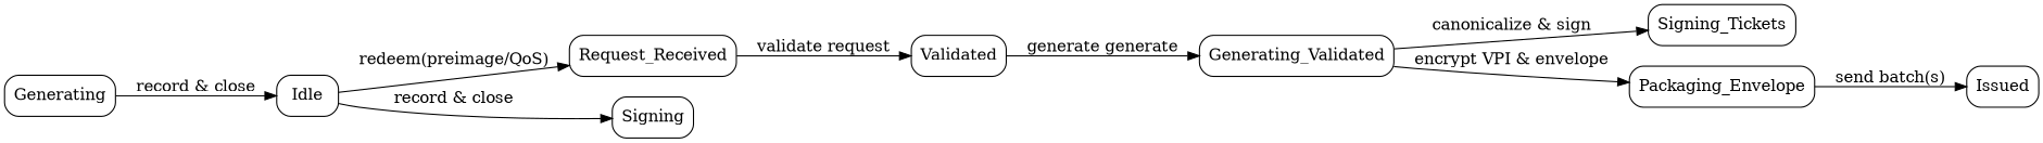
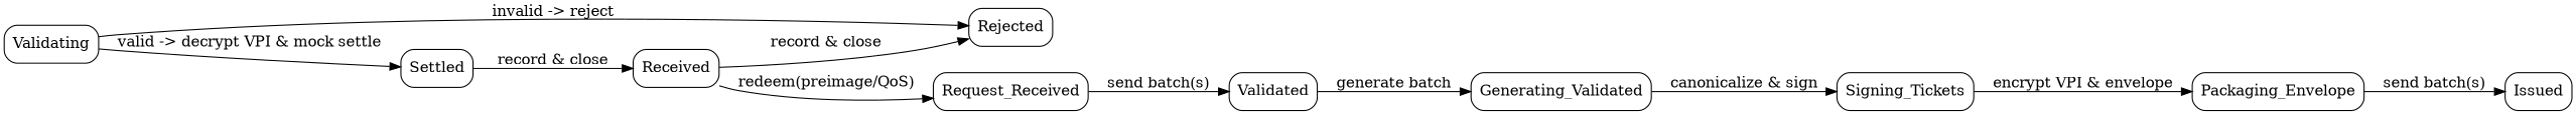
  digraph {
    rankdir=LR
    node [shape=box style=rounded]
-   Idle
+   Idle [label=Received]
    Request_Received
-   Rejected [label=Signing]
+   Rejected
    Validated
    n5 [label=Generating_Validated]
    Signing_Tickets
    Packaging_Envelope
    Issued
-   Settled [label=Generating]
+   Validating
+   Settled
    Idle -> Request_Received [label="redeem(preimage/QoS)"]
    Idle -> Rejected [label="record & close"]
-   Request_Received -> Validated [label="validate request"]
-   Validated -> n5 [label="generate generate"]
+   Request_Received -> Validated [label="send batch(s)"]
+   Validated -> n5 [label="generate batch"]
    n5 -> Signing_Tickets [label="canonicalize & sign"]
-   n5 -> Packaging_Envelope [label="encrypt VPI & envelope"]
+   Signing_Tickets -> Packaging_Envelope [label="encrypt VPI & envelope"]
    Packaging_Envelope -> Issued [label="send batch(s)"]
+   Validating -> Rejected [label="invalid -> reject"]
+   Validating -> Settled [label="valid -> decrypt VPI & mock settle"]
    Settled -> Idle [label="record & close"]
  }
